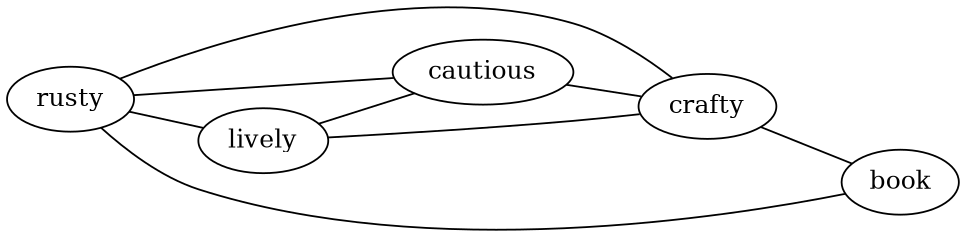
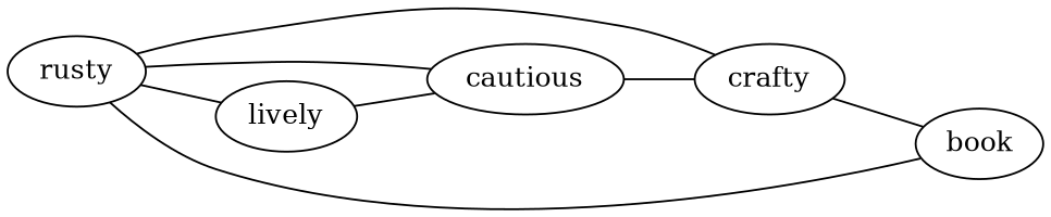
  graph {
    rankdir=LR
    style=filled
    rusty [fillcolor=red]
    lively [fillcolor=blue]
    cautious [fillcolor=yellow]
    book
    crafty [fillcolor=green]
    rusty -- lively
    rusty -- cautious
    lively -- cautious
-   lively -- crafty
    cautious -- crafty
    book -- rusty
    crafty -- rusty
    crafty -- book
  }
